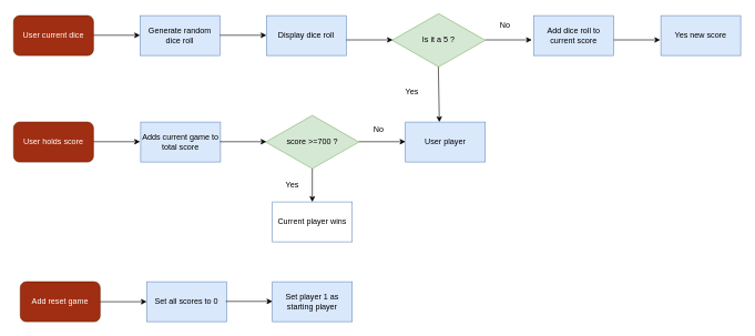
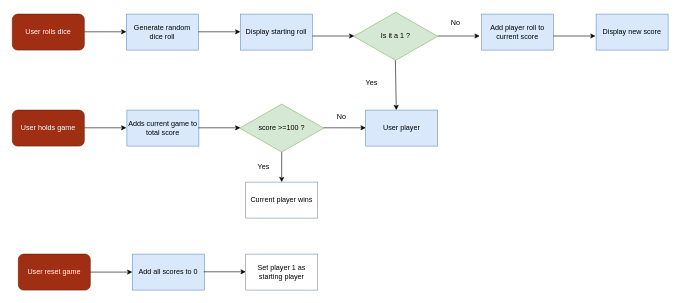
  <mxCell id="0" />
  <mxCell id="1" parent="0" />
- <mxCell id="2" value="User current dice" style="rounded=1;whiteSpace=wrap;html=1;fillColor=#A02E12;fontColor=#ffffff;strokeColor=#6D1F00;" vertex="1" parent="1"><mxGeometry x="20" y="23" width="120" height="60" as="geometry" /></mxCell>
+ <mxCell id="2" value="User rolls dice" style="rounded=1;whiteSpace=wrap;html=1;fillColor=#A02E12;fontColor=#ffffff;strokeColor=#6D1F00;" vertex="1" parent="1"><mxGeometry x="20" y="23" width="120" height="60" as="geometry" /></mxCell>
  <mxCell id="3" value="Generate random dice roll" style="rounded=0;whiteSpace=wrap;html=1;fillColor=#dae8fc;strokeColor=#6c8ebf;" vertex="1" parent="1"><mxGeometry x="210" y="23" width="120" height="60" as="geometry" /></mxCell>
- <mxCell id="4" value="Display dice roll" style="rounded=0;whiteSpace=wrap;html=1;fillColor=#dae8fc;strokeColor=#6c8ebf;" vertex="1" parent="1"><mxGeometry x="400" y="23" width="120" height="60" as="geometry" /></mxCell>
- <mxCell id="5" value="Is it a 5 ?" style="rhombus;whiteSpace=wrap;html=1;fillColor=#d5e8d4;strokeColor=#82b366;" vertex="1" parent="1"><mxGeometry x="589" y="20" width="140" height="80" as="geometry" /></mxCell>
- <mxCell id="6" value="Add dice roll to current score" style="rounded=0;whiteSpace=wrap;html=1;fillColor=#dae8fc;strokeColor=#6c8ebf;" vertex="1" parent="1"><mxGeometry x="802" y="23" width="120" height="60" as="geometry" /></mxCell>
- <mxCell id="7" value="Yes new score" style="rounded=0;whiteSpace=wrap;html=1;fillColor=#dae8fc;strokeColor=#6c8ebf;" vertex="1" parent="1"><mxGeometry x="993" y="23" width="120" height="60" as="geometry" /></mxCell>
+ <mxCell id="4" value="Display starting roll" style="rounded=0;whiteSpace=wrap;html=1;fillColor=#dae8fc;strokeColor=#6c8ebf;" vertex="1" parent="1"><mxGeometry x="400" y="23" width="120" height="60" as="geometry" /></mxCell>
+ <mxCell id="5" value="Is it a 1 ?" style="rhombus;whiteSpace=wrap;html=1;fillColor=#d5e8d4;strokeColor=#82b366;" vertex="1" parent="1"><mxGeometry x="589" y="20" width="140" height="80" as="geometry" /></mxCell>
+ <mxCell id="6" value="Add player roll to current score" style="rounded=0;whiteSpace=wrap;html=1;fillColor=#dae8fc;strokeColor=#6c8ebf;" vertex="1" parent="1"><mxGeometry x="802" y="23" width="120" height="60" as="geometry" /></mxCell>
+ <mxCell id="7" value="Display new score" style="rounded=0;whiteSpace=wrap;html=1;fillColor=#dae8fc;strokeColor=#6c8ebf;" vertex="1" parent="1"><mxGeometry x="993" y="23" width="120" height="60" as="geometry" /></mxCell>
  <mxCell id="8" value="" style="endArrow=classic;html=1;rounded=0;" edge="1" parent="1"><mxGeometry width="50" height="50" relative="1" as="geometry"><mxPoint x="140" y="52.5" as="sourcePoint" /><mxPoint x="210" y="52.5" as="targetPoint" /></mxGeometry></mxCell>
  <mxCell id="9" value="" style="endArrow=classic;html=1;rounded=0;" edge="1" parent="1"><mxGeometry width="50" height="50" relative="1" as="geometry"><mxPoint x="330" y="52.5" as="sourcePoint" /><mxPoint x="400" y="52.5" as="targetPoint" /></mxGeometry></mxCell>
  <mxCell id="10" value="" style="endArrow=classic;html=1;rounded=0;" edge="1" parent="1"><mxGeometry width="50" height="50" relative="1" as="geometry"><mxPoint x="729" y="59.5" as="sourcePoint" /><mxPoint x="799" y="59.5" as="targetPoint" /></mxGeometry></mxCell>
  <mxCell id="11" value="" style="endArrow=classic;html=1;rounded=0;" edge="1" parent="1"><mxGeometry width="50" height="50" relative="1" as="geometry"><mxPoint x="520" y="59.5" as="sourcePoint" /><mxPoint x="590" y="59.5" as="targetPoint" /></mxGeometry></mxCell>
  <mxCell id="12" value="" style="endArrow=classic;html=1;rounded=0;" edge="1" parent="1"><mxGeometry width="50" height="50" relative="1" as="geometry"><mxPoint x="922" y="59.5" as="sourcePoint" /><mxPoint x="992" y="59.5" as="targetPoint" /></mxGeometry></mxCell>
  <mxCell id="13" value="" style="endArrow=classic;html=1;rounded=0;strokeWidth=1;jumpSize=5;" edge="1" parent="1"><mxGeometry width="50" height="50" relative="1" as="geometry"><mxPoint x="658.5" y="100" as="sourcePoint" /><mxPoint x="660" y="183" as="targetPoint" /></mxGeometry></mxCell>
- <mxCell id="14" value="User holds score" style="rounded=1;whiteSpace=wrap;html=1;fillColor=#A02E12;fontColor=#ffffff;strokeColor=#6D1F00;" vertex="1" parent="1"><mxGeometry x="20" y="183" width="120" height="60" as="geometry" /></mxCell>
+ <mxCell id="14" value="User holds game" style="rounded=1;whiteSpace=wrap;html=1;fillColor=#A02E12;fontColor=#ffffff;strokeColor=#6D1F00;" vertex="1" parent="1"><mxGeometry x="20" y="183" width="120" height="60" as="geometry" /></mxCell>
  <mxCell id="15" value="Adds current game to total score" style="rounded=0;whiteSpace=wrap;html=1;fillColor=#dae8fc;strokeColor=#6c8ebf;" vertex="1" parent="1"><mxGeometry x="211" y="183" width="120" height="60" as="geometry" /></mxCell>
- <mxCell id="16" value="score &amp;gt;=700 ?" style="rhombus;whiteSpace=wrap;html=1;fillColor=#d5e8d4;strokeColor=#82b366;" vertex="1" parent="1"><mxGeometry x="399" y="173" width="140" height="80" as="geometry" /></mxCell>
+ <mxCell id="16" value="score &amp;gt;=100 ?" style="rhombus;whiteSpace=wrap;html=1;fillColor=#d5e8d4;strokeColor=#82b366;" vertex="1" parent="1"><mxGeometry x="399" y="173" width="140" height="80" as="geometry" /></mxCell>
  <mxCell id="17" value="User player" style="rounded=0;whiteSpace=wrap;html=1;fillColor=#dae8fc;strokeColor=#6c8ebf;" vertex="1" parent="1"><mxGeometry x="609" y="183" width="120" height="60" as="geometry" /></mxCell>
  <mxCell id="18" value="" style="endArrow=classic;html=1;rounded=0;" edge="1" parent="1"><mxGeometry width="50" height="50" relative="1" as="geometry"><mxPoint x="469" y="253" as="sourcePoint" /><mxPoint x="469" y="303" as="targetPoint" /></mxGeometry></mxCell>
  <mxCell id="19" value="" style="endArrow=classic;html=1;rounded=0;" edge="1" parent="1"><mxGeometry width="50" height="50" relative="1" as="geometry"><mxPoint x="539" y="212.5" as="sourcePoint" /><mxPoint x="609" y="212.5" as="targetPoint" /></mxGeometry></mxCell>
  <mxCell id="20" value="" style="endArrow=classic;html=1;rounded=0;" edge="1" parent="1"><mxGeometry width="50" height="50" relative="1" as="geometry"><mxPoint x="330" y="212.5" as="sourcePoint" /><mxPoint x="400" y="212.5" as="targetPoint" /></mxGeometry></mxCell>
  <mxCell id="21" value="" style="endArrow=classic;html=1;rounded=0;" edge="1" parent="1"><mxGeometry width="50" height="50" relative="1" as="geometry"><mxPoint x="140" y="212.5" as="sourcePoint" /><mxPoint x="210" y="212.5" as="targetPoint" /></mxGeometry></mxCell>
  <mxCell id="22" value="Current player wins" style="rounded=0;whiteSpace=wrap;html=1;fillColor=#ffffff;strokeColor=#6c8ebf;" vertex="1" parent="1"><mxGeometry x="409" y="303" width="120" height="60" as="geometry" /></mxCell>
- <mxCell id="23" value="Add reset game" style="rounded=1;whiteSpace=wrap;html=1;fillColor=#A02E12;fontColor=#ffffff;strokeColor=#6D1F00;" vertex="1" parent="1"><mxGeometry x="30" y="423" width="120" height="60" as="geometry" /></mxCell>
- <mxCell id="24" value="Set all scores to 0" style="rounded=0;whiteSpace=wrap;html=1;fillColor=#dae8fc;strokeColor=#6c8ebf;" vertex="1" parent="1"><mxGeometry x="220" y="423" width="120" height="60" as="geometry" /></mxCell>
- <mxCell id="25" value="Set player 1 as starting player" style="rounded=0;whiteSpace=wrap;html=1;fillColor=#dae8fc;strokeColor=#6c8ebf;" vertex="1" parent="1"><mxGeometry x="409" y="423" width="120" height="60" as="geometry" /></mxCell>
+ <mxCell id="23" value="User reset game" style="rounded=1;whiteSpace=wrap;html=1;fillColor=#A02E12;fontColor=#ffffff;strokeColor=#6D1F00;" vertex="1" parent="1"><mxGeometry x="30" y="423" width="120" height="60" as="geometry" /></mxCell>
+ <mxCell id="24" value="Add all scores to 0" style="rounded=0;whiteSpace=wrap;html=1;fillColor=#dae8fc;strokeColor=#6c8ebf;" vertex="1" parent="1"><mxGeometry x="220" y="423" width="120" height="60" as="geometry" /></mxCell>
+ <mxCell id="25" value="Set player 1 as starting player" style="rounded=0;whiteSpace=wrap;html=1;fillColor=#ffffff;strokeColor=#6c8ebf;" vertex="1" parent="1"><mxGeometry x="409" y="423" width="120" height="60" as="geometry" /></mxCell>
  <mxCell id="26" value="" style="endArrow=classic;html=1;rounded=0;" edge="1" parent="1"><mxGeometry width="50" height="50" relative="1" as="geometry"><mxPoint x="150" y="453" as="sourcePoint" /><mxPoint x="220" y="453" as="targetPoint" /></mxGeometry></mxCell>
  <mxCell id="27" value="" style="endArrow=classic;html=1;rounded=0;" edge="1" parent="1"><mxGeometry width="50" height="50" relative="1" as="geometry"><mxPoint x="339" y="452.5" as="sourcePoint" /><mxPoint x="409" y="452.5" as="targetPoint" /></mxGeometry></mxCell>
  <mxCell id="28" value="No" style="text;strokeColor=none;align=center;fillColor=none;html=1;verticalAlign=middle;whiteSpace=wrap;rounded=0;" vertex="1" parent="1"><mxGeometry x="729" y="23" width="60" height="30" as="geometry" /></mxCell>
  <mxCell id="29" value="Yes" style="text;strokeColor=none;align=center;fillColor=none;html=1;verticalAlign=middle;whiteSpace=wrap;rounded=0;" vertex="1" parent="1"><mxGeometry x="589" y="123" width="60" height="30" as="geometry" /></mxCell>
  <mxCell id="30" value="Yes" style="text;strokeColor=none;align=center;fillColor=none;html=1;verticalAlign=middle;whiteSpace=wrap;rounded=0;" vertex="1" parent="1"><mxGeometry x="409" y="263" width="60" height="30" as="geometry" /></mxCell>
  <mxCell id="31" value="No" style="text;strokeColor=none;align=center;fillColor=none;html=1;verticalAlign=middle;whiteSpace=wrap;rounded=0;" vertex="1" parent="1"><mxGeometry x="539" y="180" width="60" height="30" as="geometry" /></mxCell>
